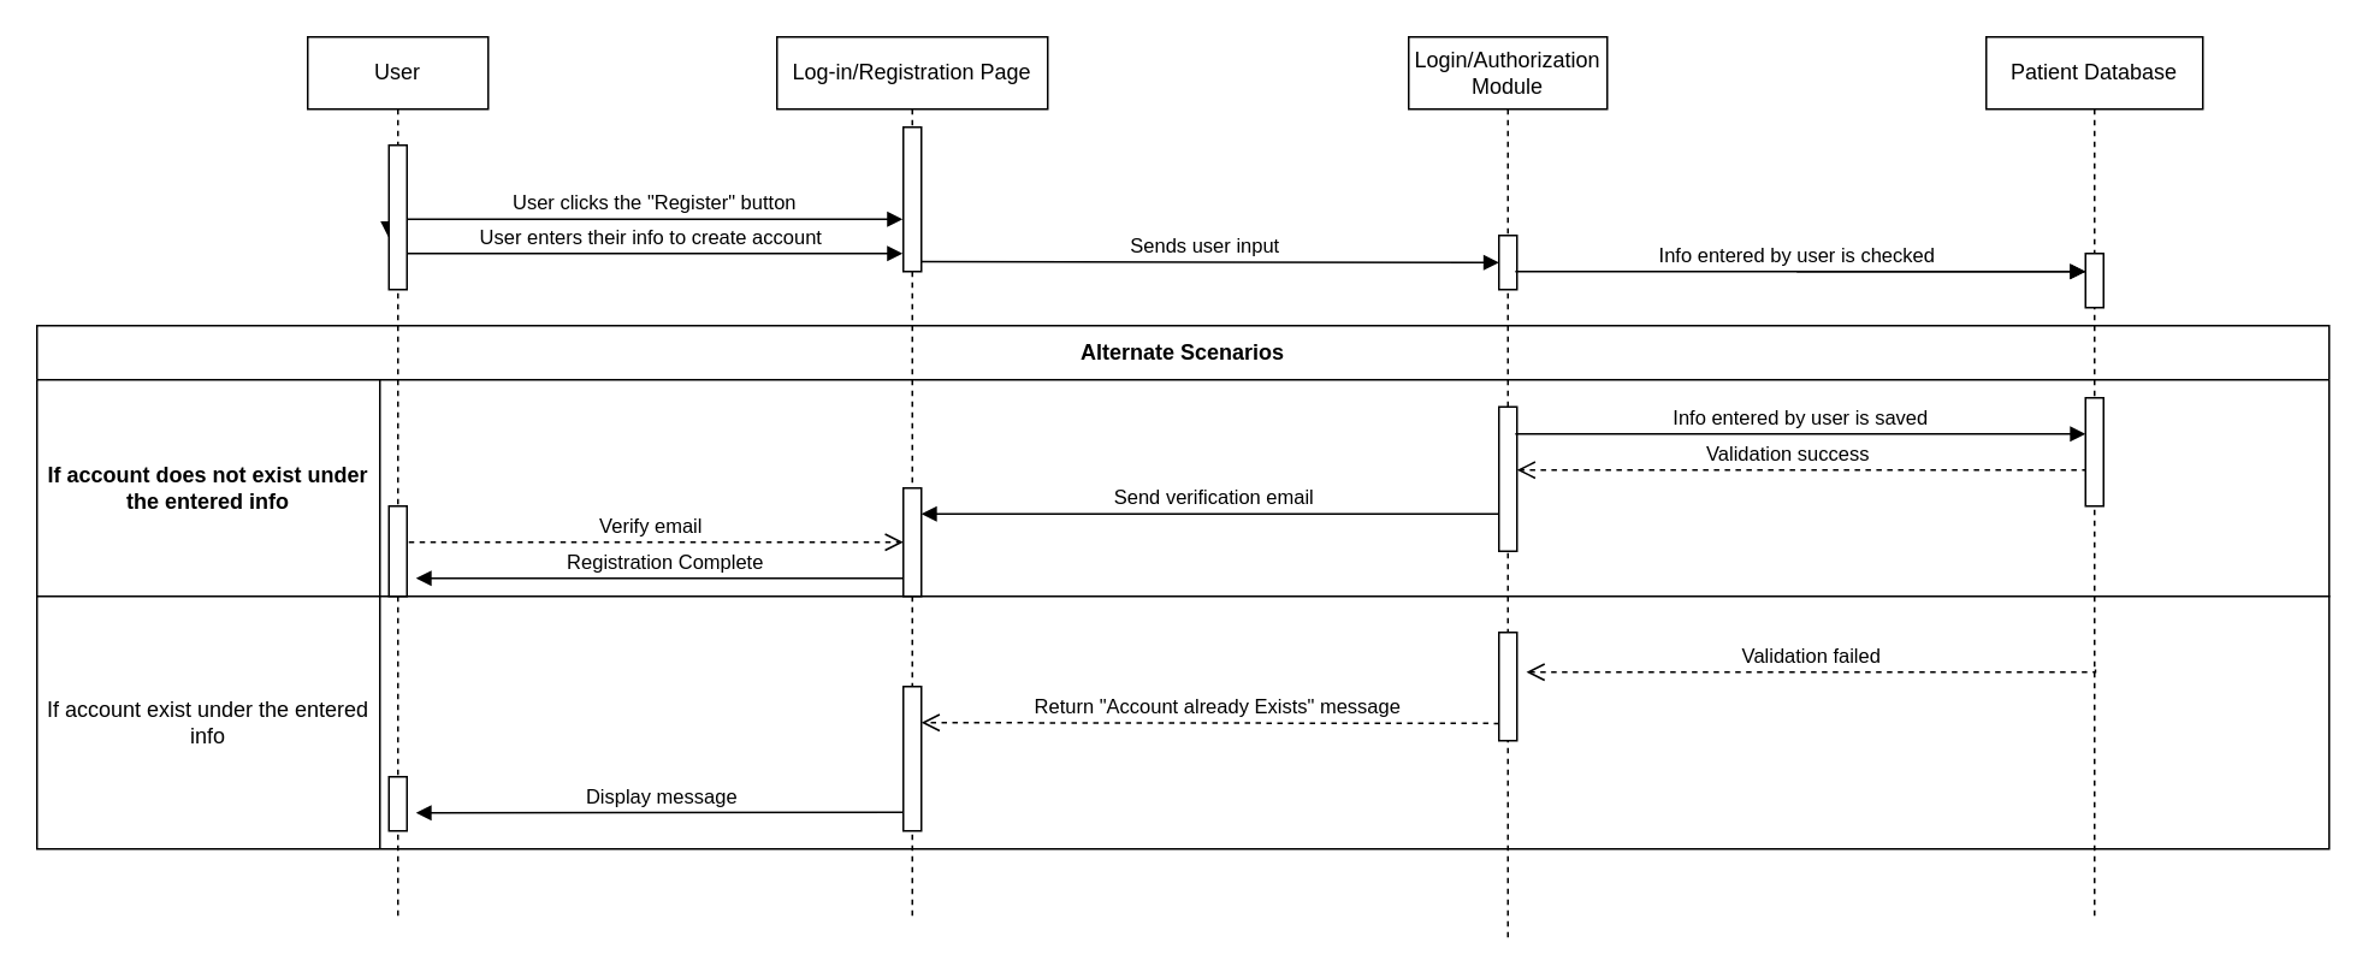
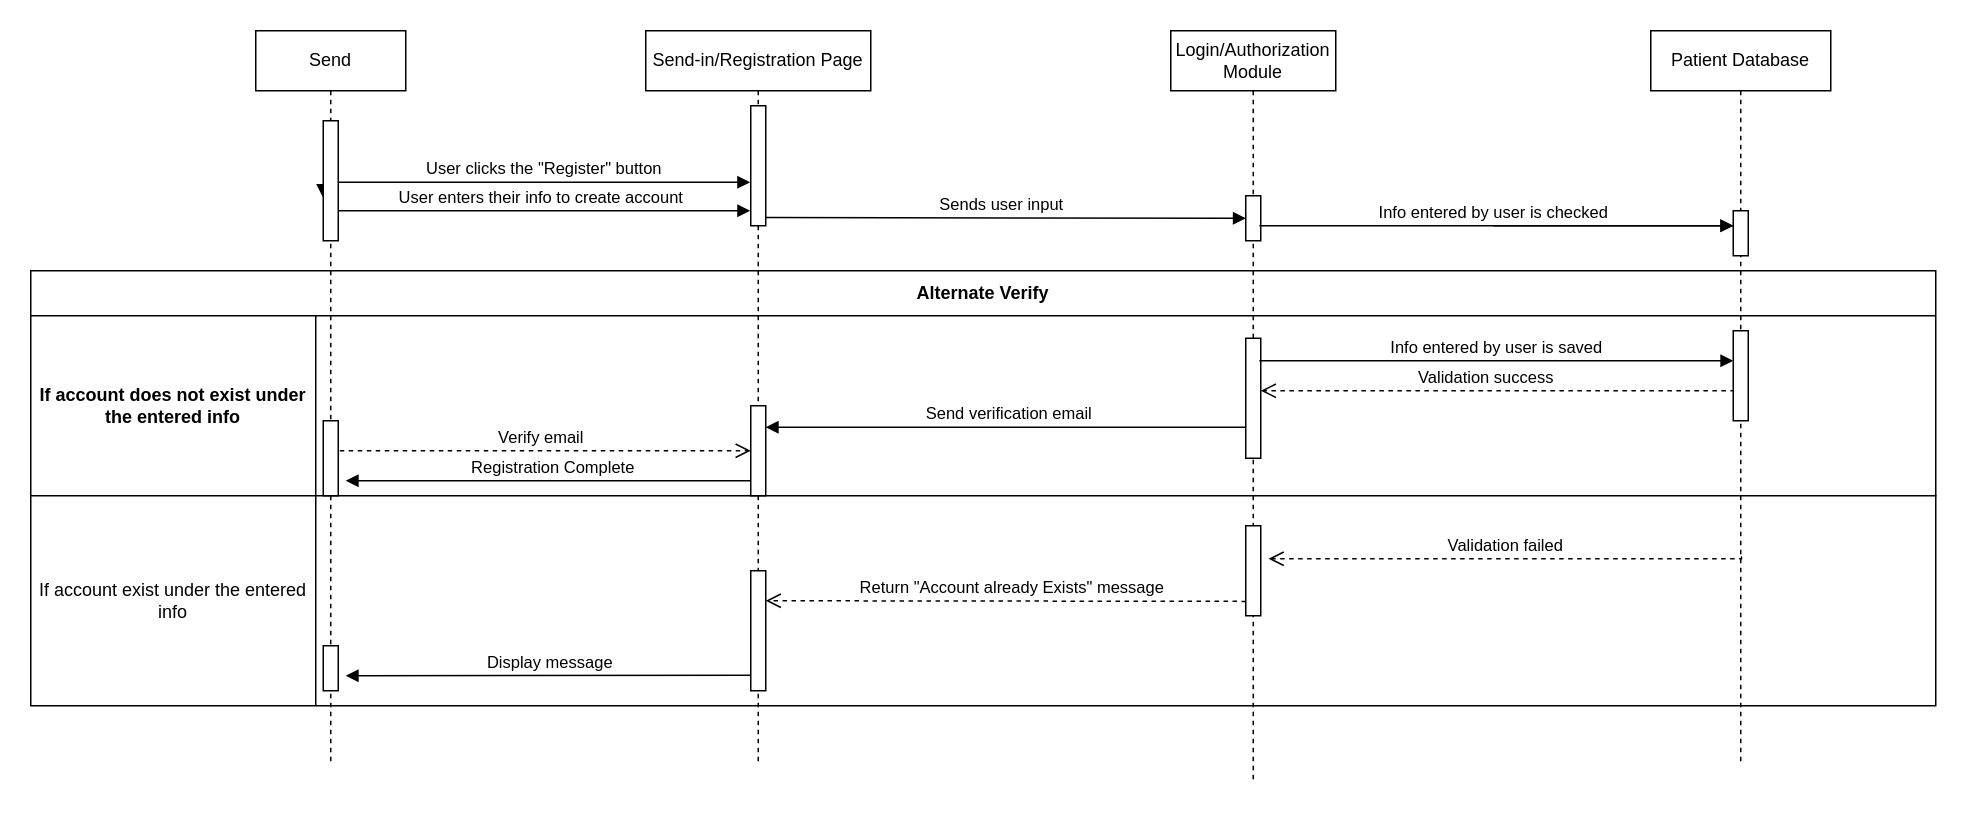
  <mxCell id="0" />
  <mxCell id="1" parent="0" />
- <mxCell id="2" value="Alternate Scenarios" style="shape=table;startSize=30;container=1;collapsible=1;childLayout=tableLayout;fixedRows=1;rowLines=0;fontStyle=1;align=center;resizeLast=1;html=1;whiteSpace=wrap;" parent="1" vertex="1"><mxGeometry x="20" y="180" width="1270" height="290" as="geometry" /></mxCell>
+ <mxCell id="2" value="Alternate Verify" style="shape=table;startSize=30;container=1;collapsible=1;childLayout=tableLayout;fixedRows=1;rowLines=0;fontStyle=1;align=center;resizeLast=1;html=1;whiteSpace=wrap;" parent="1" vertex="1"><mxGeometry x="20" y="180" width="1270" height="290" as="geometry" /></mxCell>
  <mxCell id="3" value="" style="shape=tableRow;horizontal=0;startSize=0;swimlaneHead=0;swimlaneBody=0;fillColor=none;collapsible=0;dropTarget=0;points=[[0,0.5],[1,0.5]];portConstraint=eastwest;top=0;left=0;right=0;bottom=1;html=1;" parent="2" vertex="1"><mxGeometry y="30" width="1270" height="120" as="geometry" /></mxCell>
  <mxCell id="4" value="If account does not exist under the entered info" style="shape=partialRectangle;connectable=0;fillColor=none;top=0;left=0;bottom=0;right=0;fontStyle=1;overflow=hidden;html=1;whiteSpace=wrap;" parent="3" vertex="1"><mxGeometry width="190" height="120" as="geometry"><mxRectangle width="190" height="120" as="alternateBounds" /></mxGeometry></mxCell>
  <mxCell id="5" value="" style="shape=partialRectangle;connectable=0;fillColor=none;top=0;left=0;bottom=0;right=0;align=left;spacingLeft=6;fontStyle=5;overflow=hidden;html=1;whiteSpace=wrap;" parent="3" vertex="1"><mxGeometry x="190" width="1080" height="120" as="geometry"><mxRectangle width="1080" height="120" as="alternateBounds" /></mxGeometry></mxCell>
  <mxCell id="6" value="" style="shape=tableRow;horizontal=0;startSize=0;swimlaneHead=0;swimlaneBody=0;fillColor=none;collapsible=0;dropTarget=0;points=[[0,0.5],[1,0.5]];portConstraint=eastwest;top=0;left=0;right=0;bottom=0;html=1;" parent="2" vertex="1"><mxGeometry y="150" width="1270" height="140" as="geometry" /></mxCell>
  <mxCell id="7" value="If account exist under the entered info" style="shape=partialRectangle;connectable=0;fillColor=none;top=0;left=0;bottom=0;right=0;editable=1;overflow=hidden;html=1;whiteSpace=wrap;" parent="6" vertex="1"><mxGeometry width="190" height="140" as="geometry"><mxRectangle width="190" height="140" as="alternateBounds" /></mxGeometry></mxCell>
  <mxCell id="8" value="" style="shape=partialRectangle;connectable=0;fillColor=none;top=0;left=0;bottom=0;right=0;align=left;spacingLeft=6;overflow=hidden;html=1;whiteSpace=wrap;" parent="6" vertex="1"><mxGeometry x="190" width="1080" height="140" as="geometry"><mxRectangle width="1080" height="140" as="alternateBounds" /></mxGeometry></mxCell>
- <mxCell id="9" value="User" style="shape=umlLifeline;perimeter=lifelinePerimeter;whiteSpace=wrap;html=1;container=0;dropTarget=0;collapsible=0;recursiveResize=0;outlineConnect=0;portConstraint=eastwest;newEdgeStyle={&quot;edgeStyle&quot;:&quot;elbowEdgeStyle&quot;,&quot;elbow&quot;:&quot;vertical&quot;,&quot;curved&quot;:0,&quot;rounded&quot;:0};" parent="1" vertex="1"><mxGeometry x="170" y="20" width="100" height="490" as="geometry" /></mxCell>
+ <mxCell id="9" value="Send" style="shape=umlLifeline;perimeter=lifelinePerimeter;whiteSpace=wrap;html=1;container=0;dropTarget=0;collapsible=0;recursiveResize=0;outlineConnect=0;portConstraint=eastwest;newEdgeStyle={&quot;edgeStyle&quot;:&quot;elbowEdgeStyle&quot;,&quot;elbow&quot;:&quot;vertical&quot;,&quot;curved&quot;:0,&quot;rounded&quot;:0};" parent="1" vertex="1"><mxGeometry x="170" y="20" width="100" height="490" as="geometry" /></mxCell>
  <mxCell id="10" value="Patient Database" style="shape=umlLifeline;perimeter=lifelinePerimeter;whiteSpace=wrap;html=1;container=0;dropTarget=0;collapsible=0;recursiveResize=0;outlineConnect=0;portConstraint=eastwest;newEdgeStyle={&quot;edgeStyle&quot;:&quot;elbowEdgeStyle&quot;,&quot;elbow&quot;:&quot;vertical&quot;,&quot;curved&quot;:0,&quot;rounded&quot;:0};" parent="1" vertex="1"><mxGeometry x="1100" y="20" width="120" height="490" as="geometry" /></mxCell>
  <mxCell id="11" value="User clicks the &quot;Register&quot; button" style="html=1;verticalAlign=bottom;endArrow=block;edgeStyle=elbowEdgeStyle;elbow=vertical;curved=0;rounded=0;entryX=-0.04;entryY=0.635;entryDx=0;entryDy=0;entryPerimeter=0;" parent="1" target="24" edge="1" source="33"><mxGeometry relative="1" as="geometry"><mxPoint x="220" y="120" as="sourcePoint" /><Array as="points" /><mxPoint x="504.5" y="120" as="targetPoint" /></mxGeometry></mxCell>
- <mxCell id="12" value="Log-in/Registration Page" style="shape=umlLifeline;perimeter=lifelinePerimeter;whiteSpace=wrap;html=1;container=0;dropTarget=0;collapsible=0;recursiveResize=0;outlineConnect=0;portConstraint=eastwest;newEdgeStyle={&quot;edgeStyle&quot;:&quot;elbowEdgeStyle&quot;,&quot;elbow&quot;:&quot;vertical&quot;,&quot;curved&quot;:0,&quot;rounded&quot;:0};" parent="1" vertex="1"><mxGeometry x="430" y="20" width="150" height="490" as="geometry" /></mxCell>
+ <mxCell id="12" value="Send-in/Registration Page" style="shape=umlLifeline;perimeter=lifelinePerimeter;whiteSpace=wrap;html=1;container=0;dropTarget=0;collapsible=0;recursiveResize=0;outlineConnect=0;portConstraint=eastwest;newEdgeStyle={&quot;edgeStyle&quot;:&quot;elbowEdgeStyle&quot;,&quot;elbow&quot;:&quot;vertical&quot;,&quot;curved&quot;:0,&quot;rounded&quot;:0};" parent="1" vertex="1"><mxGeometry x="430" y="20" width="150" height="490" as="geometry" /></mxCell>
  <mxCell id="13" value="Login/Authorization Module" style="shape=umlLifeline;perimeter=lifelinePerimeter;whiteSpace=wrap;html=1;container=0;dropTarget=0;collapsible=0;recursiveResize=0;outlineConnect=0;portConstraint=eastwest;newEdgeStyle={&quot;edgeStyle&quot;:&quot;elbowEdgeStyle&quot;,&quot;elbow&quot;:&quot;vertical&quot;,&quot;curved&quot;:0,&quot;rounded&quot;:0};" parent="1" vertex="1"><mxGeometry x="780" y="20" width="110" height="500" as="geometry" /></mxCell>
  <mxCell id="14" value="User enters their info to create account" style="html=1;verticalAlign=bottom;endArrow=block;edgeStyle=elbowEdgeStyle;elbow=vertical;curved=0;rounded=0;entryX=-0.04;entryY=0.865;entryDx=0;entryDy=0;entryPerimeter=0;" parent="1" edge="1" target="24"><mxGeometry relative="1" as="geometry"><mxPoint x="220" y="140" as="sourcePoint" /><Array as="points"><mxPoint x="225.5" y="140" /></Array><mxPoint x="505" y="140.42" as="targetPoint" /></mxGeometry></mxCell>
  <mxCell id="15" value="Sends user input" style="html=1;verticalAlign=bottom;endArrow=block;edgeStyle=elbowEdgeStyle;elbow=vertical;curved=0;rounded=0;entryX=0;entryY=0.5;entryDx=0;entryDy=0;" parent="1" target="25" edge="1"><mxGeometry relative="1" as="geometry"><mxPoint x="504.5" y="144.5" as="sourcePoint" /><Array as="points"><mxPoint x="670" y="145" /><mxPoint x="555.5" y="54.5" /></Array><mxPoint x="800" y="145" as="targetPoint" /></mxGeometry></mxCell>
  <mxCell id="16" value="Registration Complete" style="html=1;verticalAlign=bottom;endArrow=block;edgeStyle=elbowEdgeStyle;elbow=vertical;curved=0;rounded=0;" parent="1" source="12" edge="1"><mxGeometry relative="1" as="geometry"><mxPoint x="440" y="320" as="sourcePoint" /><Array as="points"><mxPoint x="400.5" y="320" /><mxPoint x="520.5" y="310" /></Array><mxPoint x="230" y="320" as="targetPoint" /></mxGeometry></mxCell>
  <mxCell id="17" value="Send verification email" style="html=1;verticalAlign=bottom;endArrow=block;edgeStyle=elbowEdgeStyle;elbow=vertical;curved=0;rounded=0;entryX=1;entryY=0.25;entryDx=0;entryDy=0;" parent="1" source="13" edge="1" target="26"><mxGeometry relative="1" as="geometry"><mxPoint x="780" y="284.29" as="sourcePoint" /><Array as="points"><mxPoint x="726" y="284.29" /><mxPoint x="846" y="274.29" /></Array><mxPoint x="550" y="290" as="targetPoint" /></mxGeometry></mxCell>
  <mxCell id="18" value="Info entered by user is checked" style="html=1;verticalAlign=bottom;endArrow=block;edgeStyle=elbowEdgeStyle;elbow=vertical;curved=0;rounded=0;" parent="1" edge="1" source="38"><mxGeometry relative="1" as="geometry"><mxPoint x="839.071" y="150" as="sourcePoint" /><Array as="points"><mxPoint x="995" y="150" /></Array><mxPoint x="1155" y="150" as="targetPoint" /></mxGeometry></mxCell>
  <mxCell id="19" value="Validation success" style="html=1;verticalAlign=bottom;endArrow=open;dashed=1;endSize=8;edgeStyle=elbowEdgeStyle;elbow=vertical;curved=0;rounded=0;" parent="1" edge="1" source="28"><mxGeometry x="-0.993" y="-160" relative="1" as="geometry"><mxPoint x="830.001" y="259.571" as="targetPoint" /><Array as="points" /><mxPoint x="1162.11" y="260" as="sourcePoint" /><mxPoint as="offset" /></mxGeometry></mxCell>
  <mxCell id="20" value="Display message" style="html=1;verticalAlign=bottom;endArrow=block;edgeStyle=elbowEdgeStyle;elbow=vertical;curved=0;rounded=0;exitX=0.12;exitY=0.87;exitDx=0;exitDy=0;exitPerimeter=0;" parent="1" edge="1" source="34"><mxGeometry relative="1" as="geometry"><mxPoint x="485" y="450" as="sourcePoint" /><Array as="points"><mxPoint x="380.5" y="450" /><mxPoint x="500.5" y="440" /></Array><mxPoint x="230" y="450" as="targetPoint" /></mxGeometry></mxCell>
  <mxCell id="21" value="Return &quot;Account already Exists&quot; message" style="html=1;verticalAlign=bottom;endArrow=open;dashed=1;endSize=8;edgeStyle=elbowEdgeStyle;elbow=vertical;curved=0;rounded=0;entryX=1;entryY=0.25;entryDx=0;entryDy=0;" parent="1" edge="1" target="34"><mxGeometry relative="1" as="geometry"><mxPoint x="540" y="400" as="targetPoint" /><Array as="points" /><mxPoint x="836.18" y="400.43" as="sourcePoint" /></mxGeometry></mxCell>
  <mxCell id="22" value="Validation failed" style="html=1;verticalAlign=bottom;endArrow=open;dashed=1;endSize=8;edgeStyle=elbowEdgeStyle;elbow=vertical;curved=0;rounded=0;entryX=1.52;entryY=0.38;entryDx=0;entryDy=0;entryPerimeter=0;" parent="1" target="31" edge="1"><mxGeometry relative="1" as="geometry"><mxPoint x="850" y="370" as="targetPoint" /><Array as="points" /><mxPoint x="1160.5" y="370.55" as="sourcePoint" /></mxGeometry></mxCell>
  <mxCell id="23" value="Verify email" style="html=1;verticalAlign=bottom;endArrow=open;dashed=1;endSize=8;edgeStyle=elbowEdgeStyle;elbow=vertical;curved=0;rounded=0;entryX=0;entryY=0.5;entryDx=0;entryDy=0;" parent="1" target="26" edge="1"><mxGeometry relative="1" as="geometry"><mxPoint x="470" y="300" as="targetPoint" /><Array as="points"><mxPoint y="300" x="270" /></Array><mxPoint x="220" y="300" as="sourcePoint" /></mxGeometry></mxCell>
  <mxCell id="24" value="" style="rounded=0;whiteSpace=wrap;html=1;" vertex="1" parent="1"><mxGeometry x="500" y="70" width="10" height="80" as="geometry" /></mxCell>
  <mxCell id="25" value="" style="rounded=0;whiteSpace=wrap;html=1;" vertex="1" parent="1"><mxGeometry x="830" y="130" width="10" height="30" as="geometry" /></mxCell>
  <mxCell id="26" value="" style="rounded=0;whiteSpace=wrap;html=1;" vertex="1" parent="1"><mxGeometry x="500" y="270" width="10" height="60" as="geometry" /></mxCell>
  <mxCell id="27" value="" style="html=1;verticalAlign=bottom;endArrow=open;dashed=1;endSize=8;edgeStyle=elbowEdgeStyle;elbow=vertical;curved=0;rounded=0;" edge="1" parent="1" target="28"><mxGeometry relative="1" as="geometry"><mxPoint x="830.001" y="259.571" as="targetPoint" /><Array as="points" /><mxPoint x="1162.11" y="260" as="sourcePoint" /></mxGeometry></mxCell>
  <mxCell id="28" value="" style="rounded=0;whiteSpace=wrap;html=1;" vertex="1" parent="1"><mxGeometry x="830" y="225" width="10" height="80" as="geometry" /></mxCell>
  <mxCell id="29" value="" style="rounded=0;whiteSpace=wrap;html=1;" vertex="1" parent="1"><mxGeometry x="1155" y="220" width="10" height="60" as="geometry" /></mxCell>
  <mxCell id="30" value="" style="rounded=0;whiteSpace=wrap;html=1;" vertex="1" parent="1"><mxGeometry x="215" y="280" width="10" height="50" as="geometry" /></mxCell>
  <mxCell id="31" value="" style="rounded=0;whiteSpace=wrap;html=1;" vertex="1" parent="1"><mxGeometry x="830" y="350" width="10" height="60" as="geometry" /></mxCell>
  <mxCell id="32" value="" style="html=1;verticalAlign=bottom;endArrow=block;edgeStyle=elbowEdgeStyle;elbow=vertical;curved=0;rounded=0;entryX=-0.04;entryY=0.635;entryDx=0;entryDy=0;entryPerimeter=0;" edge="1" parent="1" target="33"><mxGeometry relative="1" as="geometry"><mxPoint x="220" y="120" as="sourcePoint" /><Array as="points" /><mxPoint x="500" y="121" as="targetPoint" /></mxGeometry></mxCell>
  <mxCell id="33" value="" style="rounded=0;whiteSpace=wrap;html=1;" vertex="1" parent="1"><mxGeometry x="215" y="80" width="10" height="80" as="geometry" /></mxCell>
  <mxCell id="34" value="" style="rounded=0;whiteSpace=wrap;html=1;" vertex="1" parent="1"><mxGeometry x="500" y="380" width="10" height="80" as="geometry" /></mxCell>
  <mxCell id="35" value="" style="rounded=0;whiteSpace=wrap;html=1;" vertex="1" parent="1"><mxGeometry x="215" y="430" width="10" height="30" as="geometry" /></mxCell>
  <mxCell id="36" value="Info entered by user is saved" style="html=1;verticalAlign=bottom;endArrow=block;edgeStyle=elbowEdgeStyle;elbow=vertical;curved=0;rounded=0;" edge="1" parent="1"><mxGeometry relative="1" as="geometry"><mxPoint x="839.071" y="240" as="sourcePoint" /><Array as="points"><mxPoint x="995" y="240" /></Array><mxPoint x="1155" y="240" as="targetPoint" /></mxGeometry></mxCell>
  <mxCell id="37" value="" style="html=1;verticalAlign=bottom;endArrow=block;edgeStyle=elbowEdgeStyle;elbow=vertical;curved=0;rounded=0;" edge="1" parent="1" target="38"><mxGeometry relative="1" as="geometry"><mxPoint x="839.071" y="150" as="sourcePoint" /><Array as="points" /><mxPoint x="1155" y="150" as="targetPoint" /></mxGeometry></mxCell>
  <mxCell id="38" value="" style="rounded=0;whiteSpace=wrap;html=1;" vertex="1" parent="1"><mxGeometry x="1155" y="140" width="10" height="30" as="geometry" /></mxCell>
